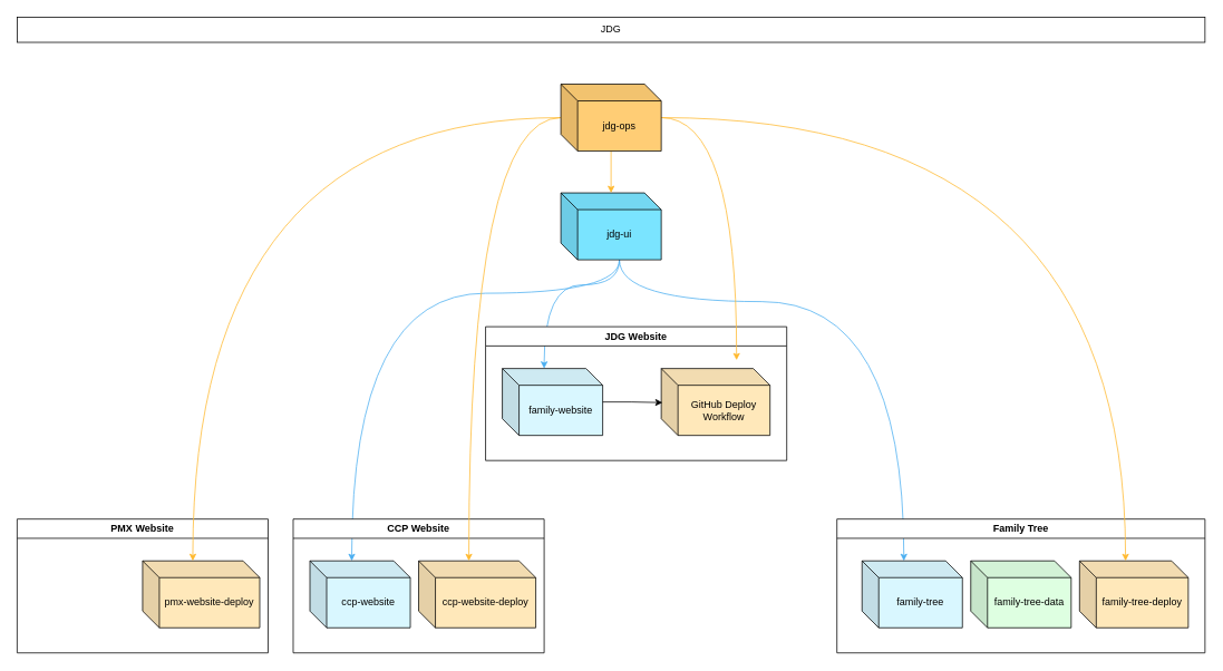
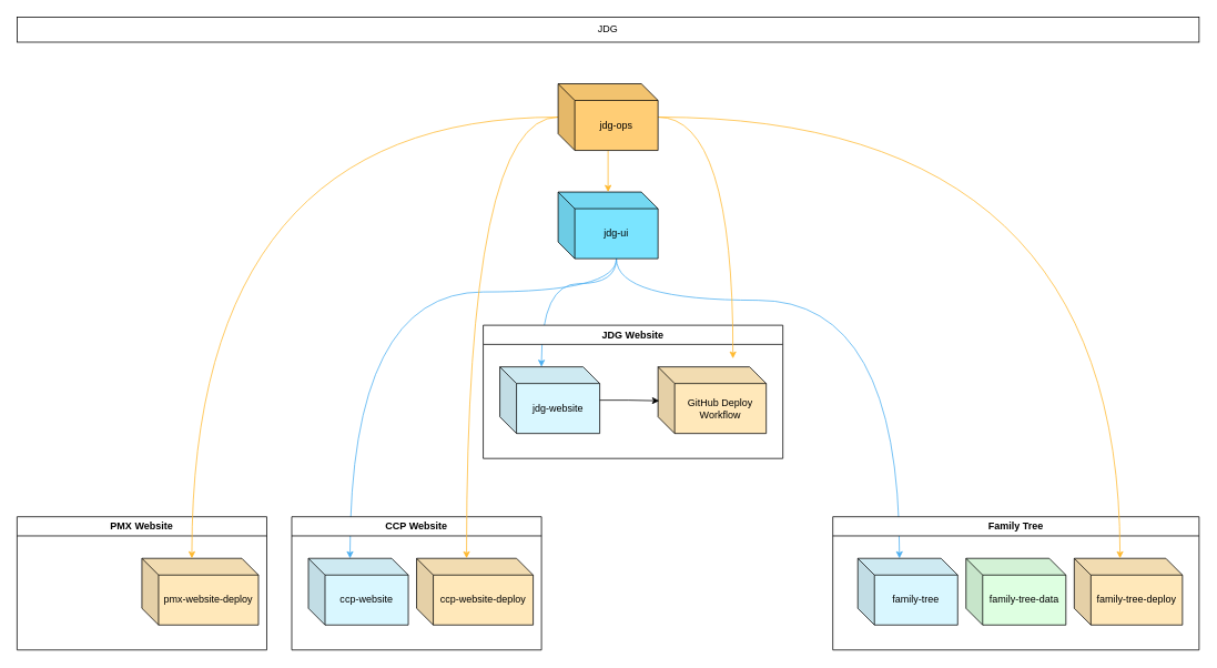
  <mxCell id="0" />
  <mxCell id="1" parent="0" />
  <mxCell id="2" value="JDG" style="rounded=0;whiteSpace=wrap;html=1;" parent="1" vertex="1"><mxGeometry x="20" y="20" width="1420" height="30" as="geometry" /></mxCell>
  <mxCell id="3" style="edgeStyle=orthogonalEdgeStyle;rounded=0;orthogonalLoop=1;jettySize=auto;html=1;entryX=0;entryY=0;entryDx=50;entryDy=0;entryPerimeter=0;exitX=0;exitY=0;exitDx=70;exitDy=80;exitPerimeter=0;strokeColor=#4AAEF0;elbow=vertical;curved=1;" parent="1" source="6" target="16" edge="1"><mxGeometry relative="1" as="geometry"><Array as="points"><mxPoint x="740" y="350" /><mxPoint x="420" y="350" /></Array></mxGeometry></mxCell>
  <mxCell id="4" style="edgeStyle=orthogonalEdgeStyle;rounded=0;orthogonalLoop=1;jettySize=auto;html=1;entryX=0;entryY=0;entryDx=50;entryDy=0;entryPerimeter=0;exitX=0;exitY=0;exitDx=70;exitDy=80;exitPerimeter=0;curved=1;strokeColor=#4AAEF0;" parent="1" source="6" target="8" edge="1"><mxGeometry relative="1" as="geometry"><Array as="points"><mxPoint x="740" y="360" /><mxPoint x="1080" y="360" /></Array></mxGeometry></mxCell>
  <mxCell id="5" style="edgeStyle=orthogonalEdgeStyle;curved=1;rounded=0;orthogonalLoop=1;jettySize=auto;html=1;entryX=0;entryY=0;entryDx=50;entryDy=0;entryPerimeter=0;strokeColor=#4AAEF0;elbow=vertical;" parent="1" source="6" target="12" edge="1"><mxGeometry relative="1" as="geometry"><Array as="points"><mxPoint x="740" y="340" /><mxPoint x="650" y="340" /></Array></mxGeometry></mxCell>
  <mxCell id="6" value="jdg-ui" style="shape=cube;whiteSpace=wrap;html=1;boundedLbl=1;backgroundOutline=1;darkOpacity=0.05;darkOpacity2=0.1;fillColor=#7AE4FF;" parent="1" vertex="1"><mxGeometry x="670" y="230" width="120" height="80" as="geometry" /></mxCell>
  <mxCell id="7" value="Family Tree" style="swimlane;whiteSpace=wrap;html=1;" parent="1" vertex="1"><mxGeometry x="1000" y="620" width="440" height="160" as="geometry"><mxRectangle x="620" y="1010" width="110" height="30" as="alternateBounds" /></mxGeometry></mxCell>
  <mxCell id="8" value="family-tree" style="shape=cube;whiteSpace=wrap;html=1;boundedLbl=1;backgroundOutline=1;darkOpacity=0.05;darkOpacity2=0.1;fillColor=#D9F7FF;" parent="7" vertex="1"><mxGeometry x="30" y="50" width="120" height="80" as="geometry" /></mxCell>
  <mxCell id="9" value="family-tree-data" style="shape=cube;whiteSpace=wrap;html=1;boundedLbl=1;backgroundOutline=1;darkOpacity=0.05;darkOpacity2=0.1;fillColor=#DEFFE1;" parent="7" vertex="1"><mxGeometry x="160" y="50" width="120" height="80" as="geometry" /></mxCell>
  <mxCell id="10" value="family-tree-deploy" style="shape=cube;whiteSpace=wrap;html=1;boundedLbl=1;backgroundOutline=1;darkOpacity=0.05;darkOpacity2=0.1;fillColor=#FFE8BA;" parent="7" vertex="1"><mxGeometry x="290" y="50" width="130" height="80" as="geometry" /></mxCell>
  <mxCell id="11" value="JDG Website" style="swimlane;whiteSpace=wrap;html=1;" parent="1" vertex="1"><mxGeometry x="580" y="390" width="360" height="160" as="geometry"><mxRectangle x="620" y="1010" width="110" height="30" as="alternateBounds" /></mxGeometry></mxCell>
- <mxCell id="12" value="family-website" style="shape=cube;whiteSpace=wrap;html=1;boundedLbl=1;backgroundOutline=1;darkOpacity=0.05;darkOpacity2=0.1;fillColor=#D9F7FF;" parent="11" vertex="1"><mxGeometry x="20" y="50" width="120" height="80" as="geometry" /></mxCell>
+ <mxCell id="12" value="jdg-website" style="shape=cube;whiteSpace=wrap;html=1;boundedLbl=1;backgroundOutline=1;darkOpacity=0.05;darkOpacity2=0.1;fillColor=#D9F7FF;" parent="11" vertex="1"><mxGeometry x="20" y="50" width="120" height="80" as="geometry" /></mxCell>
  <mxCell id="13" value="GitHub Deploy Workflow" style="shape=cube;whiteSpace=wrap;html=1;boundedLbl=1;backgroundOutline=1;darkOpacity=0.05;darkOpacity2=0.1;fillColor=#FFE8BA;" parent="11" vertex="1"><mxGeometry x="210" y="50" width="130" height="80" as="geometry" /></mxCell>
  <mxCell id="14" style="edgeStyle=orthogonalEdgeStyle;rounded=0;orthogonalLoop=1;jettySize=auto;html=1;entryX=0.011;entryY=0.509;entryDx=0;entryDy=0;entryPerimeter=0;" edge="1" parent="11" source="12" target="13"><mxGeometry relative="1" as="geometry" /></mxCell>
  <mxCell id="15" value="CCP Website" style="swimlane;whiteSpace=wrap;html=1;" parent="1" vertex="1"><mxGeometry x="350" y="620" width="300" height="160" as="geometry"><mxRectangle x="620" y="1010" width="110" height="30" as="alternateBounds" /></mxGeometry></mxCell>
  <mxCell id="16" value="ccp-website" style="shape=cube;whiteSpace=wrap;html=1;boundedLbl=1;backgroundOutline=1;darkOpacity=0.05;darkOpacity2=0.1;fillColor=#D9F7FF;" parent="15" vertex="1"><mxGeometry x="20" y="50" width="120" height="80" as="geometry" /></mxCell>
  <mxCell id="17" value="ccp-website-deploy" style="shape=cube;whiteSpace=wrap;html=1;boundedLbl=1;backgroundOutline=1;darkOpacity=0.05;darkOpacity2=0.1;fillColor=#FFE8BA;" parent="15" vertex="1"><mxGeometry x="150" y="50" width="140" height="80" as="geometry" /></mxCell>
  <mxCell id="18" value="PMX Website" style="swimlane;whiteSpace=wrap;html=1;" parent="1" vertex="1"><mxGeometry x="20" y="620" width="300" height="160" as="geometry"><mxRectangle x="620" y="1010" width="110" height="30" as="alternateBounds" /></mxGeometry></mxCell>
  <mxCell id="19" value="pmx-website-deploy" style="shape=cube;whiteSpace=wrap;html=1;boundedLbl=1;backgroundOutline=1;darkOpacity=0.05;darkOpacity2=0.1;fillColor=#FFE8BA;" parent="18" vertex="1"><mxGeometry x="150" y="50" width="140" height="80" as="geometry" /></mxCell>
  <mxCell id="20" style="edgeStyle=orthogonalEdgeStyle;rounded=0;orthogonalLoop=1;jettySize=auto;html=1;entryX=0;entryY=0;entryDx=55;entryDy=0;entryPerimeter=0;strokeColor=#FFB92E;curved=1;" parent="1" source="25" target="10" edge="1"><mxGeometry relative="1" as="geometry" /></mxCell>
  <mxCell id="21" value="" style="edgeStyle=orthogonalEdgeStyle;rounded=0;orthogonalLoop=1;jettySize=auto;html=1;strokeColor=#FFB92E;" parent="1" source="25" target="6" edge="1"><mxGeometry relative="1" as="geometry" /></mxCell>
  <mxCell id="22" style="edgeStyle=orthogonalEdgeStyle;rounded=0;orthogonalLoop=1;jettySize=auto;html=1;entryX=0;entryY=0;entryDx=60;entryDy=0;entryPerimeter=0;strokeColor=#FFB92E;curved=1;" parent="1" source="25" target="17" edge="1"><mxGeometry relative="1" as="geometry" /></mxCell>
  <mxCell id="23" style="edgeStyle=orthogonalEdgeStyle;rounded=0;orthogonalLoop=1;jettySize=auto;html=1;entryX=0;entryY=0;entryDx=60;entryDy=0;entryPerimeter=0;strokeColor=#FFB92E;curved=1;" parent="1" source="25" target="19" edge="1"><mxGeometry relative="1" as="geometry" /></mxCell>
  <mxCell id="24" style="edgeStyle=orthogonalEdgeStyle;curved=1;rounded=0;orthogonalLoop=1;jettySize=auto;html=1;strokeColor=#FFB92E;elbow=vertical;" parent="1" source="25" edge="1"><mxGeometry relative="1" as="geometry"><mxPoint x="880" y="430" as="targetPoint" /></mxGeometry></mxCell>
  <mxCell id="25" value="jdg-ops" style="shape=cube;whiteSpace=wrap;html=1;boundedLbl=1;backgroundOutline=1;darkOpacity=0.05;darkOpacity2=0.1;fillColor=#FFCD75;" parent="1" vertex="1"><mxGeometry x="670" y="100" width="120" height="80" as="geometry" /></mxCell>
